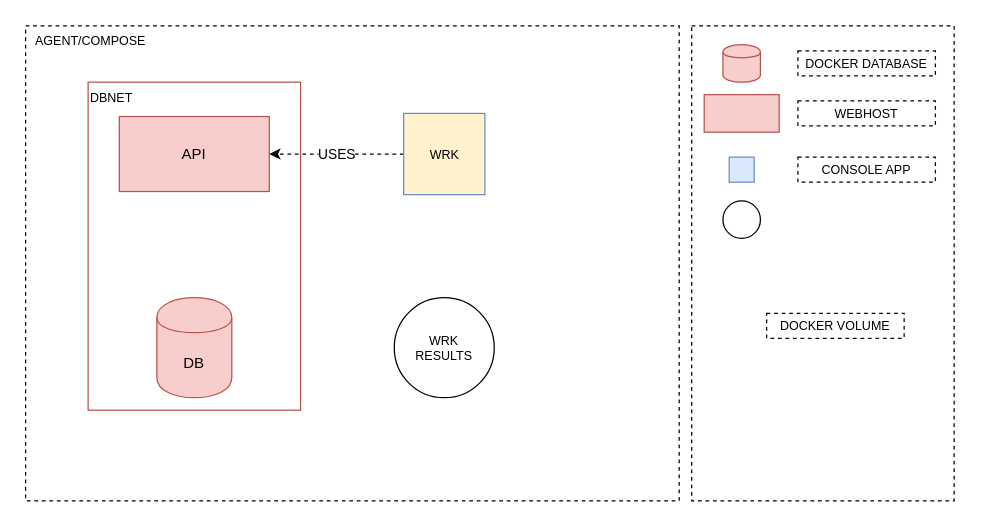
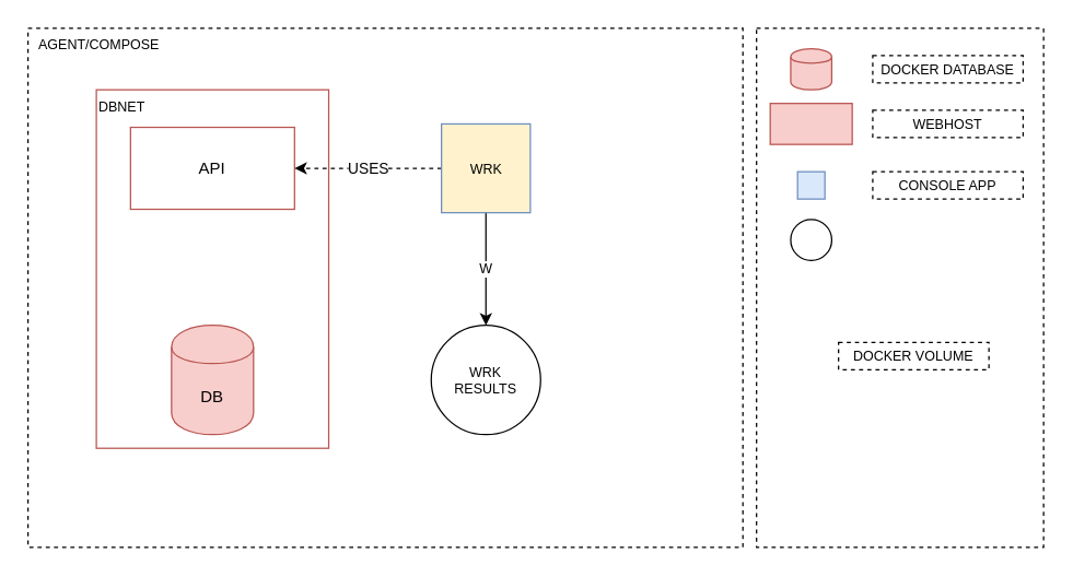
  <mxCell id="0" />
  <mxCell id="1" parent="0" />
  <mxCell id="2" value="AGENT/COMPOSE" style="rounded=0;whiteSpace=wrap;html=1;dashed=1;strokeColor=#000000;fillColor=none;fontSize=10;align=left;verticalAlign=top;spacingLeft=6;" vertex="1" parent="1"><mxGeometry x="20" y="20" width="523" height="380" as="geometry" /></mxCell>
  <mxCell id="3" value="" style="rounded=0;whiteSpace=wrap;html=1;dashed=1;strokeColor=#000000;fillColor=none;fontSize=10;align=center;" vertex="1" parent="1"><mxGeometry x="553" y="20" width="210" height="380" as="geometry" /></mxCell>
  <mxCell id="4" value="DBNET" style="rounded=0;whiteSpace=wrap;html=1;fillColor=none;strokeColor=#b85450;verticalAlign=top;align=left;fontSize=10;" vertex="1" parent="1"><mxGeometry x="70" y="65" width="170" height="262.5" as="geometry" /></mxCell>
- <mxCell id="5" value="API" style="rounded=0;whiteSpace=wrap;html=1;fillColor=#f8cecc;strokeColor=#b85450;" vertex="1" parent="1"><mxGeometry x="95" y="92.5" width="120" height="60" as="geometry" /></mxCell>
+ <mxCell id="5" value="API" style="rounded=0;whiteSpace=wrap;html=1;fillColor=#ffffff;strokeColor=#b85450;" vertex="1" parent="1"><mxGeometry x="95" y="92.5" width="120" height="60" as="geometry" /></mxCell>
  <mxCell id="6" value="DB" style="shape=cylinder;whiteSpace=wrap;html=1;boundedLbl=1;backgroundOutline=1;fillColor=#f8cecc;strokeColor=#b85450;" vertex="1" parent="1"><mxGeometry x="125" y="237.5" width="60" height="80" as="geometry" /></mxCell>
  <mxCell id="7" value="WRK&lt;br&gt;RESULTS" style="ellipse;whiteSpace=wrap;html=1;aspect=fixed;fillColor=none;fontSize=10;align=center;" vertex="1" parent="1"><mxGeometry x="315" y="237.5" width="80" height="80" as="geometry" /></mxCell>
  <mxCell id="8" value="" style="shape=cylinder;whiteSpace=wrap;html=1;boundedLbl=1;backgroundOutline=1;fillColor=#f8cecc;fontSize=10;align=center;strokeColor=#b85450;" vertex="1" parent="1"><mxGeometry x="578" y="35" width="30" height="30" as="geometry" /></mxCell>
  <mxCell id="9" value="DOCKER DATABASE" style="text;html=1;strokeColor=#000000;fillColor=none;align=center;verticalAlign=middle;whiteSpace=wrap;rounded=0;fontSize=10;dashed=1;" vertex="1" parent="1"><mxGeometry x="638" y="40" width="110" height="20" as="geometry" /></mxCell>
  <mxCell id="10" value="" style="rounded=0;whiteSpace=wrap;html=1;fillColor=#f8cecc;strokeColor=#b85450;" vertex="1" parent="1"><mxGeometry x="563" y="75" width="60" height="30" as="geometry" /></mxCell>
  <mxCell id="11" style="edgeStyle=orthogonalEdgeStyle;rounded=0;orthogonalLoop=1;jettySize=auto;html=1;exitX=0.5;exitY=1;exitDx=0;exitDy=0;fontSize=10;" edge="1" parent="1" source="9" target="9"><mxGeometry relative="1" as="geometry" /></mxCell>
  <mxCell id="12" value="WEBHOST" style="text;html=1;strokeColor=#000000;fillColor=none;align=center;verticalAlign=middle;whiteSpace=wrap;rounded=0;fontSize=10;dashed=1;" vertex="1" parent="1"><mxGeometry x="638" y="80" width="110" height="20" as="geometry" /></mxCell>
  <mxCell id="13" value="" style="rounded=0;whiteSpace=wrap;html=1;fillColor=#dae8fc;fontSize=10;align=center;strokeColor=#6c8ebf;" vertex="1" parent="1"><mxGeometry x="583" y="125" width="20" height="20" as="geometry" /></mxCell>
  <mxCell id="14" value="CONSOLE APP" style="text;html=1;strokeColor=#000000;fillColor=none;align=center;verticalAlign=middle;whiteSpace=wrap;rounded=0;fontSize=10;dashed=1;" vertex="1" parent="1"><mxGeometry x="638" y="125" width="110" height="20" as="geometry" /></mxCell>
  <mxCell id="15" value="" style="ellipse;whiteSpace=wrap;html=1;aspect=fixed;fillColor=none;fontSize=10;align=center;" vertex="1" parent="1"><mxGeometry x="578" y="160" width="30" height="30" as="geometry" /></mxCell>
  <mxCell id="16" value="DOCKER VOLUME" style="text;html=1;strokeColor=#000000;fillColor=none;align=center;verticalAlign=middle;whiteSpace=wrap;rounded=0;fontSize=10;dashed=1;" vertex="1" parent="1"><mxGeometry x="613" y="250" width="110" height="20" as="geometry" /></mxCell>
+ <mxCell id="17" value="W" style="edgeStyle=orthogonalEdgeStyle;rounded=0;orthogonalLoop=1;jettySize=auto;html=1;fontSize=10;" edge="1" parent="1" source="19" target="7"><mxGeometry relative="1" as="geometry" /></mxCell>
  <mxCell id="18" value="USES" style="edgeStyle=orthogonalEdgeStyle;rounded=0;orthogonalLoop=1;jettySize=auto;html=1;dashed=1;" edge="1" parent="1" source="19" target="5"><mxGeometry relative="1" as="geometry" /></mxCell>
  <mxCell id="19" value="WRK" style="rounded=0;whiteSpace=wrap;html=1;fillColor=#fff2cc;fontSize=10;align=center;strokeColor=#6c8ebf;" vertex="1" parent="1"><mxGeometry x="322.5" y="90" width="65" height="65" as="geometry" /></mxCell>
